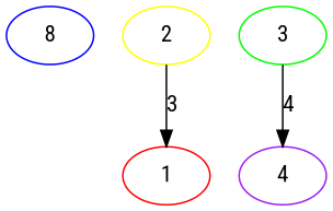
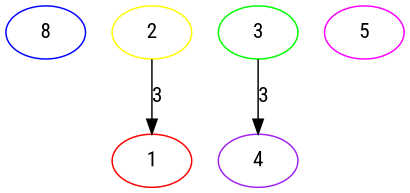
  digraph {
    fontname="Roboto Condensed"
    node [fontname="Roboto Condensed"]
    edge [fontname="Roboto Condensed"]
    n1 [color=blue label=8]
    1 [color=red]
    2 [color=yellow]
    3 [color=green]
    4 [color=purple]
+   5 [color=magenta]
    2 -> 1 [label=3]
-   3 -> 4 [label=4]
+   3 -> 4 [label=3]
  }
